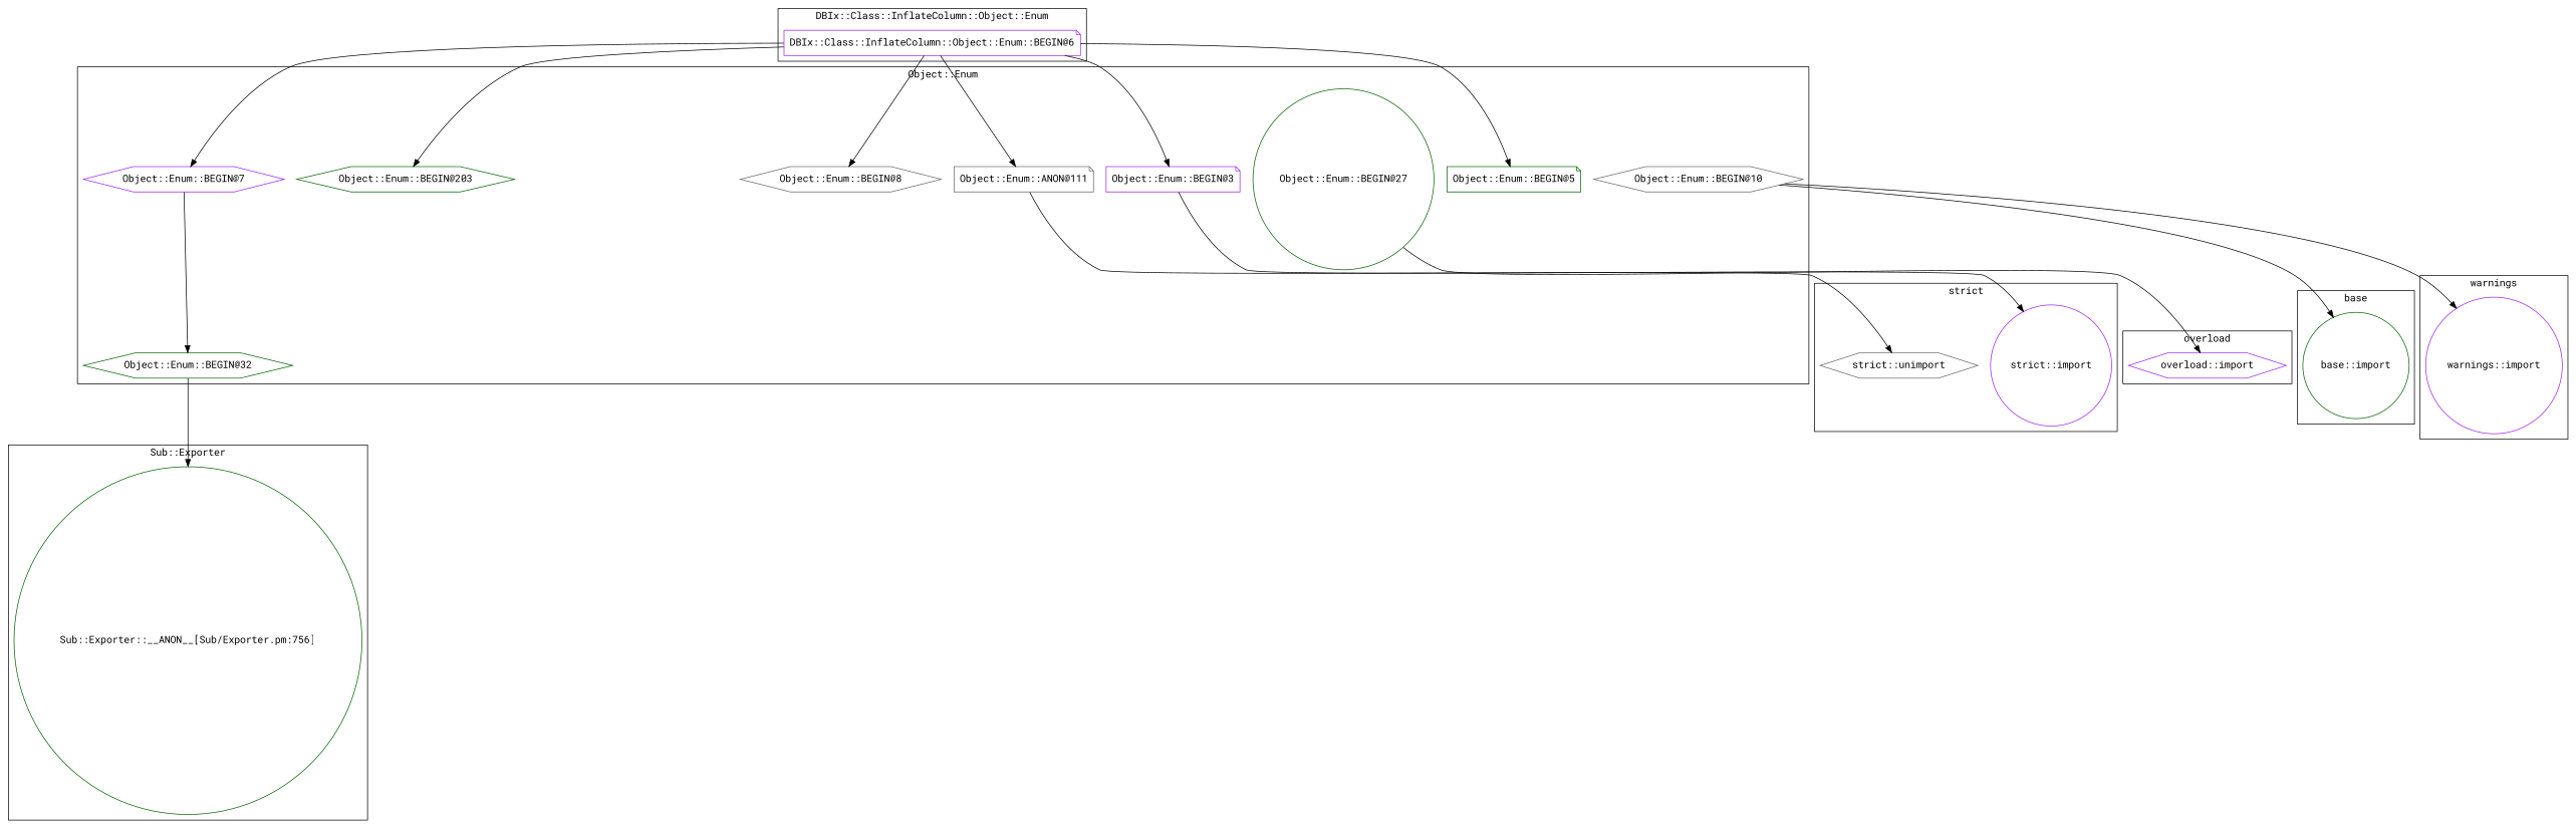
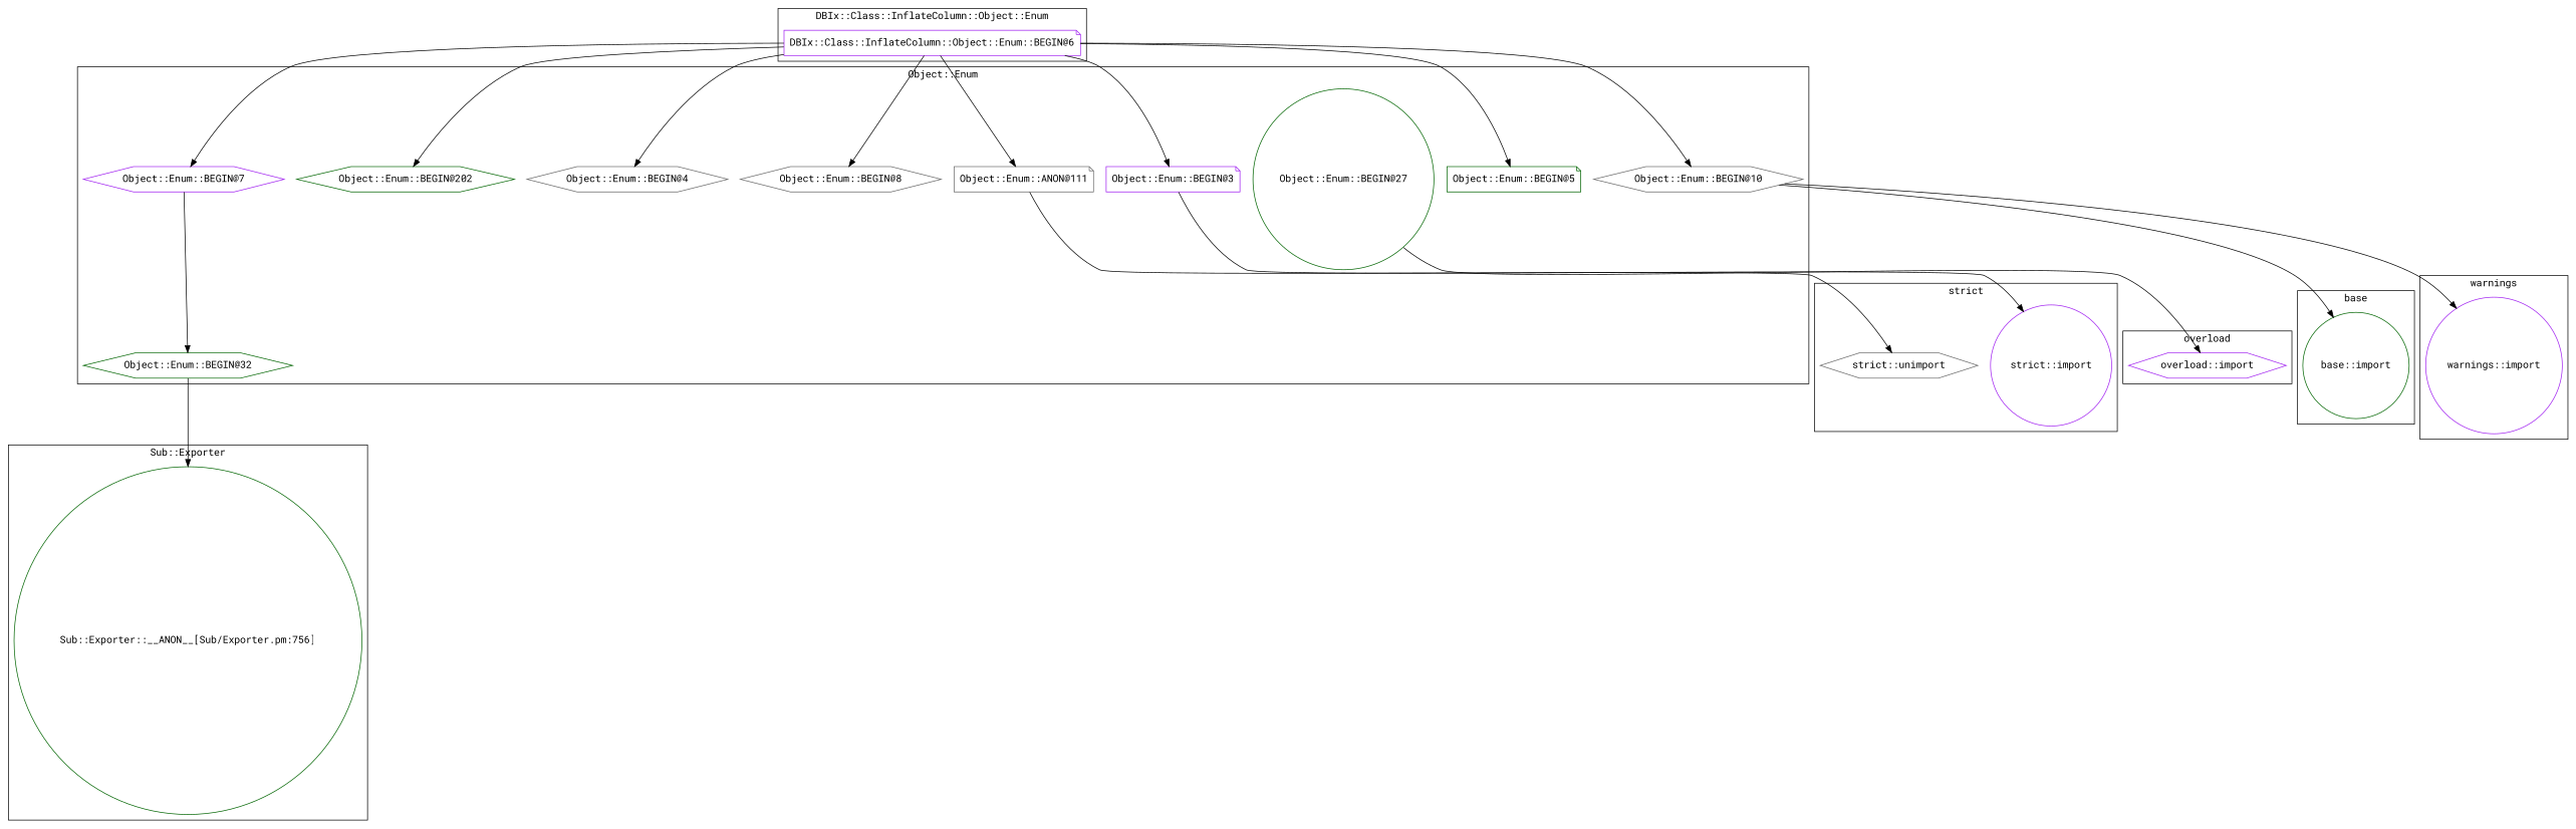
  digraph {
    fontname="Roboto Mono"
    node [color=darkgreen fontname="Roboto Mono" shape=hexagon]
    edge [fontname="Roboto Mono"]
    "base::import" [shape=circle]
    "DBIx::Class::InflateColumn::Object::Enum::BEGIN@6" [color=purple shape=note]
    "Object::Enum::BEGIN@5" [shape=note]
    n4 [color=gray40 label="Object::Enum::ANON@111" shape=note]
    "Object::Enum::BEGIN@27" [shape=circle]
    "Object::Enum::BEGIN@7" [color=purple]
    "Object::Enum::BEGIN@8" [color=gray40]
    "Object::Enum::BEGIN@32"
-   "Object::Enum::BEGIN@202" [label="Object::Enum::BEGIN@203"]
+   "Object::Enum::BEGIN@4" [color=gray40]
+   "Object::Enum::BEGIN@202"
    "Object::Enum::BEGIN@3" [color=purple shape=note]
    "Object::Enum::BEGIN@10" [color=gray40]
    "overload::import" [color=purple]
    "warnings::import" [color=purple shape=circle]
    "Sub::Exporter::__ANON__[Sub/Exporter.pm:756]" [shape=circle]
    "strict::import" [color=purple shape=circle]
    "strict::unimport" [color=gray40]
    subgraph cluster_1 {
      label=base
      "base::import"
    }
    subgraph cluster_2 {
      label="DBIx::Class::InflateColumn::Object::Enum"
      "DBIx::Class::InflateColumn::Object::Enum::BEGIN@6"
    }
    subgraph cluster_3 {
      label="Object::Enum"
      "Object::Enum::BEGIN@5"
      n4
      "Object::Enum::BEGIN@27"
      "Object::Enum::BEGIN@7"
      "Object::Enum::BEGIN@8"
      "Object::Enum::BEGIN@32"
+     "Object::Enum::BEGIN@4"
      "Object::Enum::BEGIN@202"
      "Object::Enum::BEGIN@3"
      "Object::Enum::BEGIN@10"
    }
    subgraph cluster_4 {
      label=overload
      "overload::import"
    }
    subgraph cluster_5 {
      label=warnings
      "warnings::import"
    }
    subgraph cluster_6 {
      label="Sub::Exporter"
      "Sub::Exporter::__ANON__[Sub/Exporter.pm:756]"
    }
    subgraph cluster_7 {
      label="strict"
      "strict::import"
      "strict::unimport"
    }
    "DBIx::Class::InflateColumn::Object::Enum::BEGIN@6" -> "Object::Enum::BEGIN@5"
    "DBIx::Class::InflateColumn::Object::Enum::BEGIN@6" -> n4
    "DBIx::Class::InflateColumn::Object::Enum::BEGIN@6" -> "Object::Enum::BEGIN@7"
    "DBIx::Class::InflateColumn::Object::Enum::BEGIN@6" -> "Object::Enum::BEGIN@8"
+   "DBIx::Class::InflateColumn::Object::Enum::BEGIN@6" -> "Object::Enum::BEGIN@4"
    "DBIx::Class::InflateColumn::Object::Enum::BEGIN@6" -> "Object::Enum::BEGIN@202"
    "DBIx::Class::InflateColumn::Object::Enum::BEGIN@6" -> "Object::Enum::BEGIN@3"
+   "DBIx::Class::InflateColumn::Object::Enum::BEGIN@6" -> "Object::Enum::BEGIN@10"
    n4 -> "strict::unimport"
    "Object::Enum::BEGIN@27" -> "overload::import"
    "Object::Enum::BEGIN@7" -> "Object::Enum::BEGIN@32"
    "Object::Enum::BEGIN@32" -> "Sub::Exporter::__ANON__[Sub/Exporter.pm:756]"
    "Object::Enum::BEGIN@3" -> "strict::import"
    "Object::Enum::BEGIN@10" -> "base::import"
    "Object::Enum::BEGIN@10" -> "warnings::import"
  }
